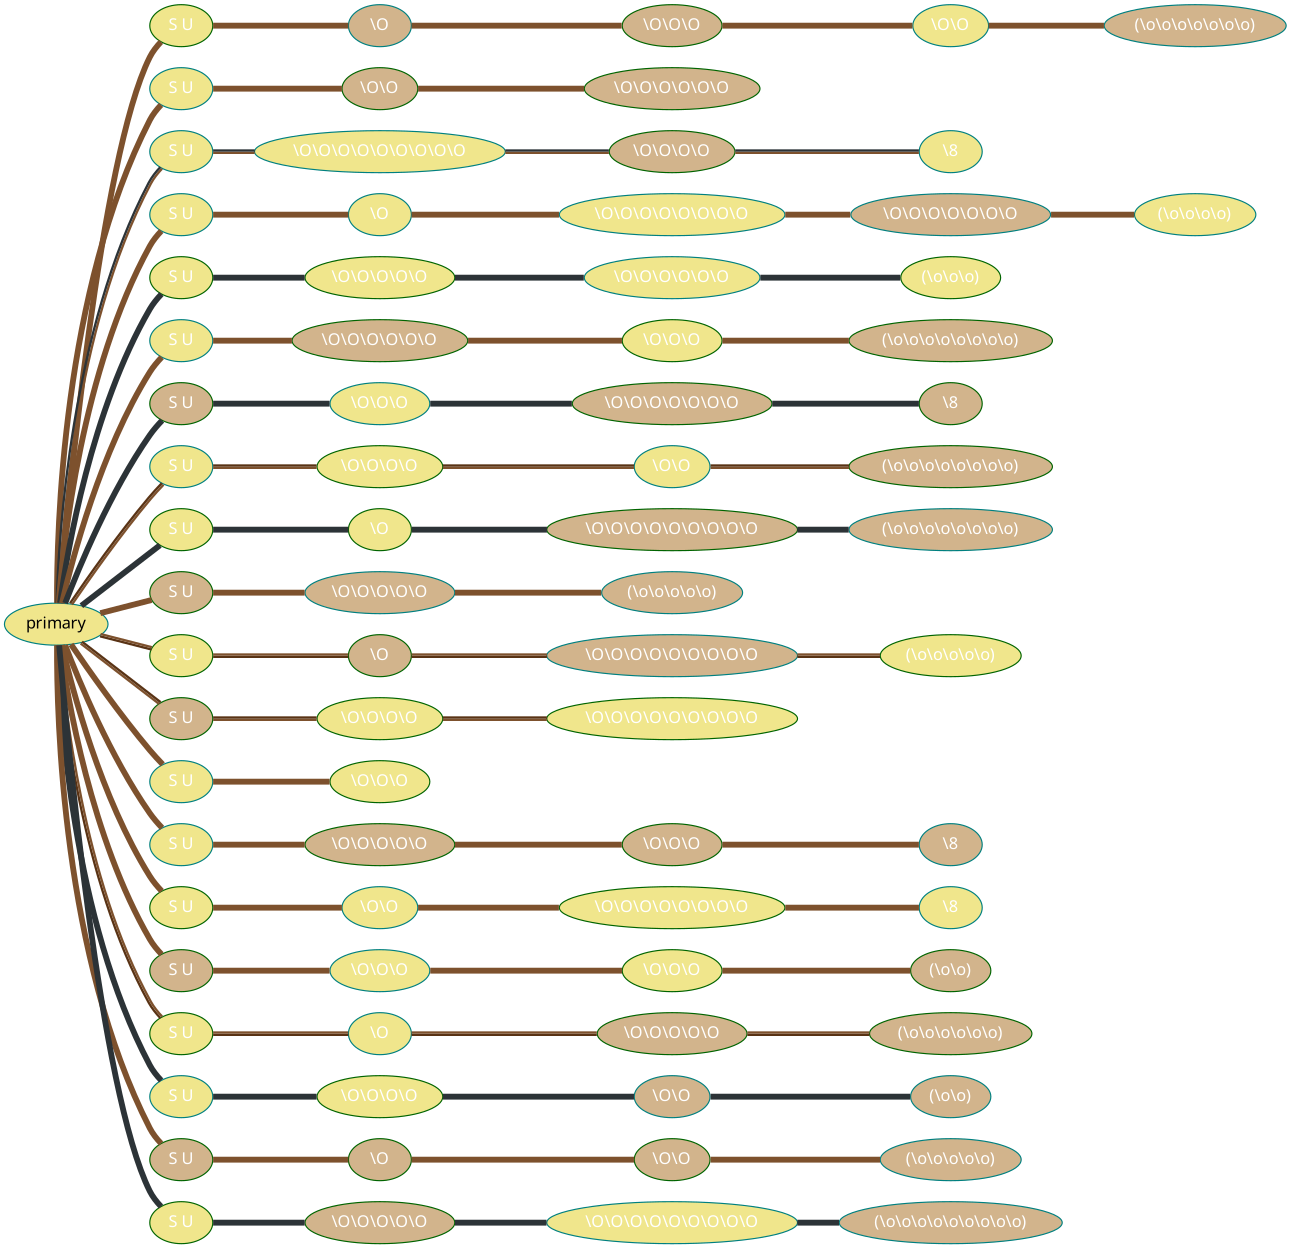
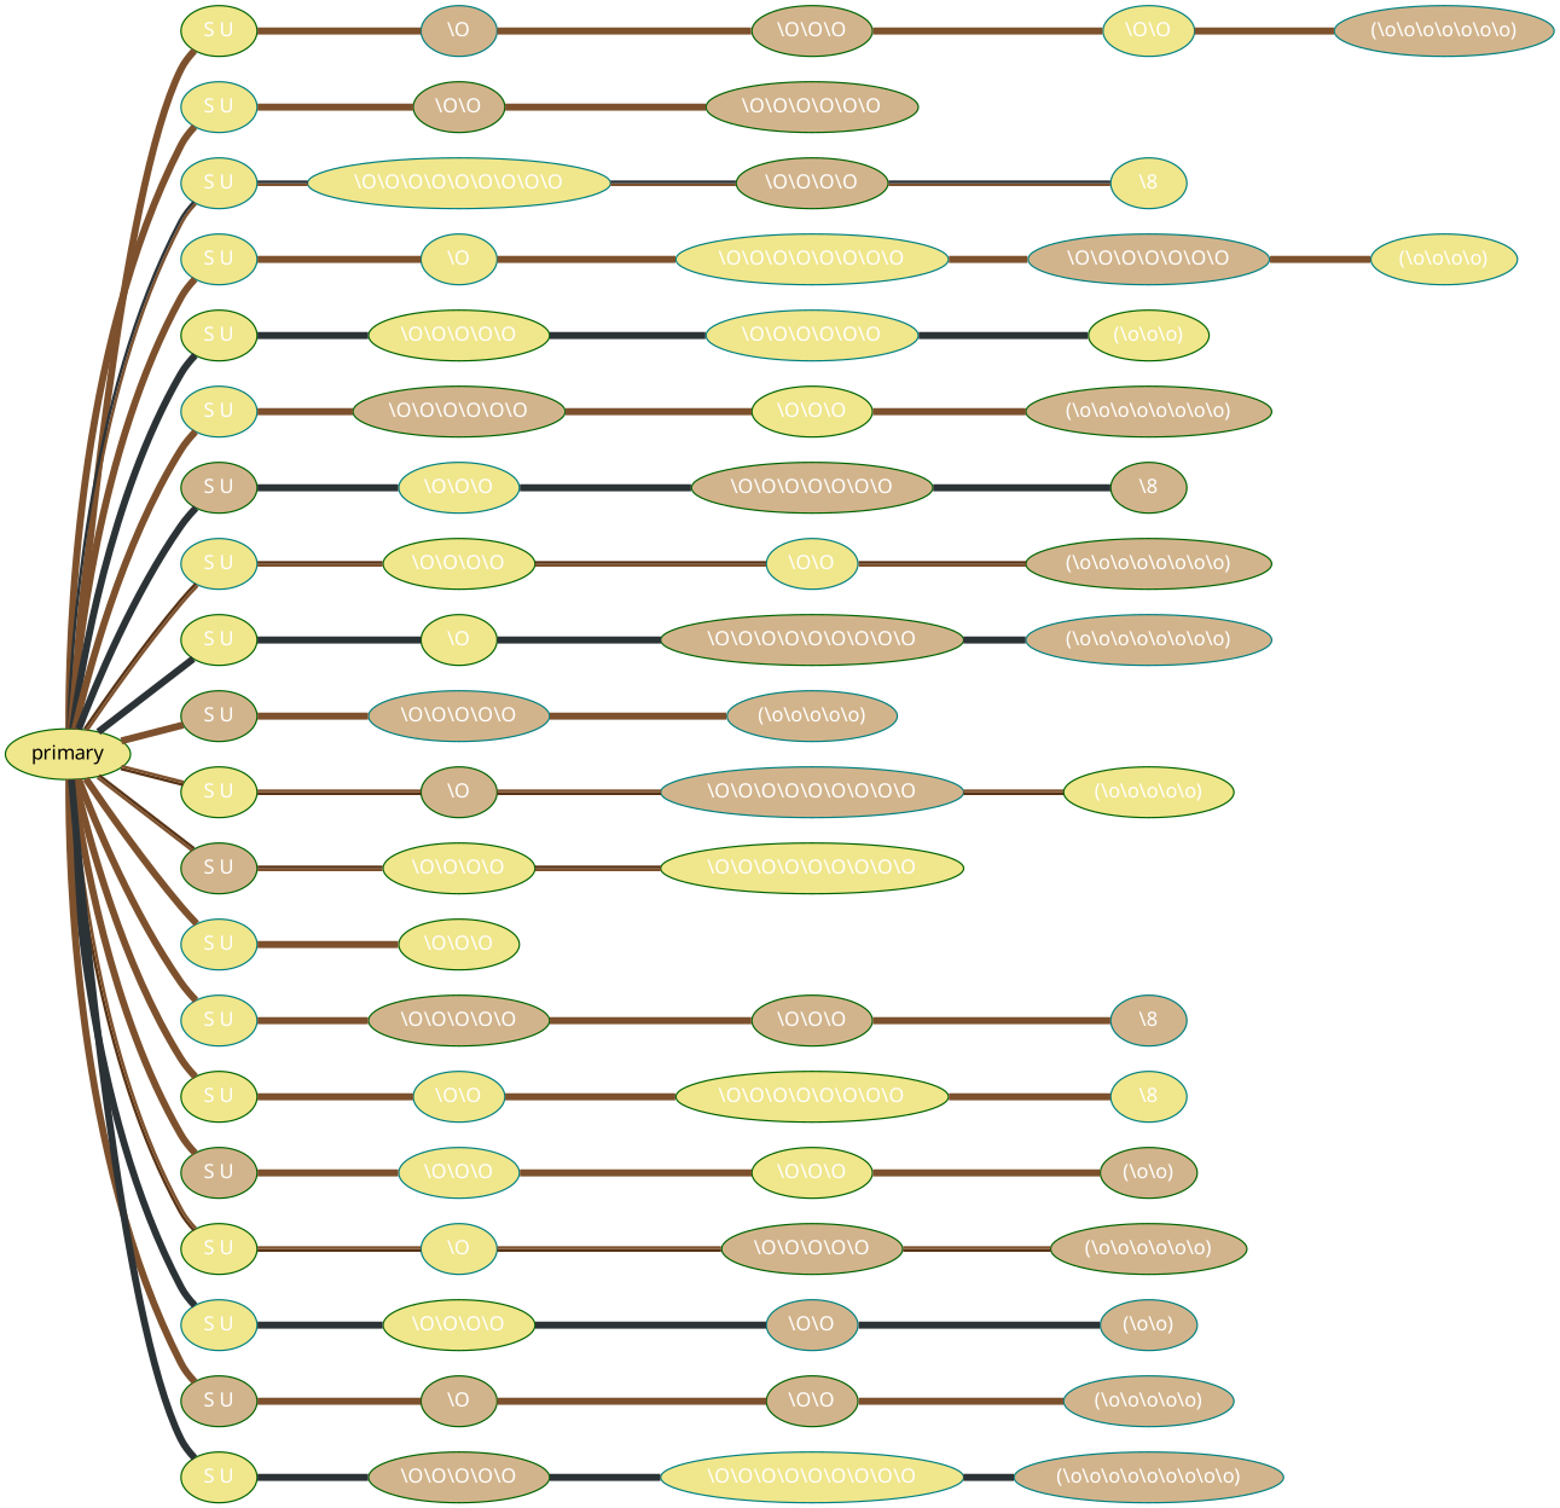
  graph {
    rankdir=LR
    fontname="Noto Sans"
    node [fillcolor=khaki fontcolor="#ffffff" qtype=knot_node style=filled color=darkgreen fontname="Noto Sans" knot_spin=Z knot_type=S]
    edge [color="#7D512D" penwidth=5 qtype=knot_link style=solid fontname="Noto Sans"]
    n1 [label="S U" pendant_attach=U pendant_colors="#7D512D" pendant_length=37.0 pendant_ply=S qtype=pendant_node knot_spin="" knot_type=""]
    n2 [fillcolor=tan knot_position=5.0 knot_value=1 label="\\O" color=teal]
-   primary [color=teal fontcolor="" qtype="" knot_spin="" knot_type=""]
+   primary [fontcolor="" qtype="" knot_spin="" knot_type=""]
    n4 [label="S U" pendant_attach=U pendant_colors="#7D512D" pendant_length=23.5 pendant_ply=S qtype=pendant_node color=teal knot_spin="" knot_type=""]
    n5 [label="S U" pendant_attach=U pendant_colors="#7D512D:#2C3337" pendant_length=39.0 pendant_ply=S qtype=pendant_node color=teal knot_spin="" knot_type=""]
    n6 [label="S U" pendant_attach=U pendant_colors="#7D512D" pendant_length=31.5 pendant_ply=S qtype=pendant_node color=teal knot_spin="" knot_type=""]
    n7 [label="S U" pendant_attach=U pendant_colors="#2C3337" pendant_length=38.0 pendant_ply=S qtype=pendant_node knot_spin="" knot_type=""]
    n8 [label="S U" pendant_attach=U pendant_colors="#7D512D" pendant_length=63.0 pendant_ply=S qtype=pendant_node color=teal knot_spin="" knot_type=""]
    n9 [fillcolor=tan label="S U" pendant_attach=U pendant_colors="#2C3337" pendant_length=35.0 pendant_ply=S qtype=pendant_node knot_spin="" knot_type=""]
    n10 [label="S U" pendant_attach=U pendant_colors="#7D512D:#593315" pendant_length=38.5 pendant_ply=S qtype=pendant_node color=teal knot_spin="" knot_type=""]
    n11 [label="S U" pendant_attach=U pendant_colors="#2C3337" pendant_length=39.5 pendant_ply=S qtype=pendant_node knot_spin="" knot_type=""]
    n12 [fillcolor=tan label="S U" pendant_attach=U pendant_colors="#7D512D" pendant_length=48.0 pendant_ply=S qtype=pendant_node knot_spin="" knot_type=""]
    n13 [label="S U" pendant_attach=U pendant_colors="#593315:#7D512D" pendant_length=39.5 pendant_ply=S qtype=pendant_node knot_spin="" knot_type=""]
    n14 [fillcolor=tan label="S U" pendant_attach=U pendant_colors="#7D512D:#593315" pendant_length=51.5 pendant_ply=S qtype=pendant_node knot_spin="" knot_type=""]
    n15 [label="S U" pendant_attach=U pendant_colors="#7D512D" pendant_length=17.5 pendant_ply=S qtype=pendant_node color=teal knot_spin="" knot_type=""]
    n16 [label="S U" pendant_attach=U pendant_colors="#7D512D" pendant_length=30.5 pendant_ply=S qtype=pendant_node color=teal knot_spin="" knot_type=""]
    n17 [label="S U" pendant_attach=U pendant_colors="#7D512D" pendant_length=39.5 pendant_ply=S qtype=pendant_node knot_spin="" knot_type=""]
    n18 [fillcolor=tan label="S U" pendant_attach=U pendant_colors="#7D512D" pendant_length=26.5 pendant_ply=S qtype=pendant_node knot_spin="" knot_type=""]
    n19 [label="S U" pendant_attach=U pendant_colors="#593315:#7D512D" pendant_length=28.5 pendant_ply=S qtype=pendant_node knot_spin="" knot_type=""]
    n20 [label="S U" pendant_attach=U pendant_colors="#2C3337" pendant_length=30.0 pendant_ply=S qtype=pendant_node color=teal knot_spin="" knot_type=""]
    n21 [fillcolor=tan label="S U" pendant_attach=U pendant_colors="#7D512D" pendant_length=41.5 pendant_ply=S qtype=pendant_node knot_spin="" knot_type=""]
    n22 [label="S U" pendant_attach=U pendant_colors="#2C3337" pendant_length=32.0 pendant_ply=S qtype=pendant_node knot_spin="" knot_type=""]
    n23 [fillcolor=tan knot_position=12.0 knot_value=3 label="\\O\\O\\O"]
    n24 [knot_position=18.5 knot_value=2 label="\\O\\O" color=teal]
    n25 [fillcolor=tan knot_position=24.5 knot_type=L knot_value=7 label="(\\o\\o\\o\\o\\o\\o\\o)" color=teal]
    n26 [fillcolor=tan knot_position=6.0 knot_value=2 label="\\O\\O"]
    n27 [fillcolor=tan knot_position=19.5 knot_value=6 label="\\O\\O\\O\\O\\O\\O"]
    n28 [knot_position=13.0 knot_value=9 label="\\O\\O\\O\\O\\O\\O\\O\\O\\O" color=teal]
    n29 [fillcolor=tan knot_position=19.0 knot_value=4 label="\\O\\O\\O\\O"]
    n30 [knot_position=25.5 knot_type=E knot_value=1 label="\\8" color=teal]
    n31 [knot_position=5.0 knot_value=1 label="\\O" color=teal]
    n32 [knot_position=13.0 knot_value=8 label="\\O\\O\\O\\O\\O\\O\\O\\O" color=teal]
    n33 [fillcolor=tan knot_position=21.5 knot_value=7 label="\\O\\O\\O\\O\\O\\O\\O" color=teal]
    n34 [knot_position=27.0 knot_type=L knot_value=4 label="(\\o\\o\\o\\o)" color=teal]
    n35 [knot_position=7.5 knot_value=5 label="\\O\\O\\O\\O\\O"]
    n36 [knot_position=15.0 knot_value=6 label="\\O\\O\\O\\O\\O\\O" color=teal]
    n37 [knot_position=26.0 knot_type=L knot_value=3 label="(\\o\\o\\o)"]
    n38 [fillcolor=tan knot_position=8.0 knot_value=6 label="\\O\\O\\O\\O\\O\\O"]
    n39 [knot_position=15.0 knot_value=3 label="\\O\\O\\O"]
    n40 [fillcolor=tan knot_position=25.5 knot_type=L knot_value=8 label="(\\o\\o\\o\\o\\o\\o\\o\\o)"]
    n41 [knot_position=7.5 knot_value=3 label="\\O\\O\\O" color=teal]
    n42 [fillcolor=tan knot_position=18.5 knot_value=7 label="\\O\\O\\O\\O\\O\\O\\O"]
    n43 [fillcolor=tan knot_position=27.0 knot_type=E knot_value=1 label="\\8"]
    n44 [knot_position=7.0 knot_value=4 label="\\O\\O\\O\\O"]
    n45 [knot_position=16.0 knot_value=2 label="\\O\\O" color=teal]
    n46 [fillcolor=tan knot_position=25.0 knot_type=L knot_value=8 label="(\\o\\o\\o\\o\\o\\o\\o\\o)"]
    n47 [knot_position=6.5 knot_value=1 label="\\O"]
    n48 [fillcolor=tan knot_position=15.0 knot_value=9 label="\\O\\O\\O\\O\\O\\O\\O\\O\\O"]
    n49 [fillcolor=tan knot_position=26.0 knot_type=L knot_value=8 label="(\\o\\o\\o\\o\\o\\o\\o\\o)" color=teal]
    n50 [fillcolor=tan knot_position=7.5 knot_value=5 label="\\O\\O\\O\\O\\O" color=teal]
    n51 [fillcolor=tan knot_position=27.5 knot_type=L knot_value=5 label="(\\o\\o\\o\\o\\o)" color=teal]
    n52 [fillcolor=tan knot_position=6.5 knot_value=1 label="\\O"]
    n53 [fillcolor=tan knot_position=16.5 knot_value=9 label="\\O\\O\\O\\O\\O\\O\\O\\O\\O" color=teal]
    n54 [knot_position=28.0 knot_type=L knot_value=5 label="(\\o\\o\\o\\o\\o)"]
    n55 [knot_position=7.0 knot_value=4 label="\\O\\O\\O\\O"]
    n56 [knot_position=15.5 knot_value=9 label="\\O\\O\\O\\O\\O\\O\\O\\O\\O"]
    n57 [knot_position=7.5 knot_value=3 label="\\O\\O\\O"]
    n58 [fillcolor=tan knot_position=7.5 knot_value=5 label="\\O\\O\\O\\O\\O"]
    n59 [fillcolor=tan knot_position=19.0 knot_value=3 label="\\O\\O\\O"]
    n60 [fillcolor=tan knot_position=27.5 knot_type=E knot_value=1 label="\\8" color=teal]
    n61 [knot_position=7.0 knot_value=2 label="\\O\\O" color=teal]
    n62 [knot_position=19.5 knot_value=8 label="\\O\\O\\O\\O\\O\\O\\O\\O"]
    n63 [knot_position=24.0 knot_type=E knot_value=1 label="\\8" color=teal]
    n64 [knot_position=8.0 knot_value=3 label="\\O\\O\\O" color=teal]
    n65 [knot_position=17.5 knot_value=3 label="\\O\\O\\O"]
    n66 [fillcolor=tan knot_position=23.5 knot_type=L knot_value=2 label="(\\o\\o)"]
    n67 [knot_position=7.0 knot_value=1 label="\\O" color=teal]
    n68 [fillcolor=tan knot_position=18.0 knot_value=5 label="\\O\\O\\O\\O\\O"]
    n69 [fillcolor=tan knot_position=24.5 knot_type=L knot_value=6 label="(\\o\\o\\o\\o\\o\\o)"]
    n70 [knot_position=7.5 knot_value=4 label="\\O\\O\\O\\O"]
    n71 [fillcolor=tan knot_position=18.0 knot_value=2 label="\\O\\O" color=teal]
    n72 [fillcolor=tan knot_position=26.5 knot_type=L knot_value=2 label="(\\o\\o)" color=teal]
    n73 [fillcolor=tan knot_position=7.0 knot_value=1 label="\\O"]
    n74 [fillcolor=tan knot_position=15.5 knot_value=2 label="\\O\\O"]
    n75 [fillcolor=tan knot_position=24.0 knot_type=L knot_value=5 label="(\\o\\o\\o\\o\\o)" color=teal]
    n76 [fillcolor=tan knot_position=7.0 knot_value=5 label="\\O\\O\\O\\O\\O"]
    n77 [knot_position=18.0 knot_value=9 label="\\O\\O\\O\\O\\O\\O\\O\\O\\O" color=teal]
    n78 [fillcolor=tan knot_position=23.0 knot_type=L knot_value=9 label="(\\o\\o\\o\\o\\o\\o\\o\\o\\o)" color=teal]
    n1 -- n2
    n2 -- n23
    primary -- n1 [qtype=pendant_link]
    primary -- n4 [qtype=pendant_link style=bold]
    primary -- n5 [color="#7D512D:#2C3337" penwidth=2 qtype=pendant_link style=bold]
    primary -- n6 [qtype=pendant_link]
    primary -- n7 [color="#2C3337" qtype=pendant_link]
    primary -- n8 [qtype=pendant_link]
    primary -- n9 [color="#2C3337" qtype=pendant_link style=bold]
    primary -- n10 [color="#7D512D:#593315" penwidth=2 qtype=pendant_link]
    primary -- n11 [color="#2C3337" qtype=pendant_link]
    primary -- n12 [qtype=pendant_link style=bold]
    primary -- n13 [color="#593315:#7D512D" penwidth=2 qtype=pendant_link style=bold]
    primary -- n14 [color="#7D512D:#593315" penwidth=2 qtype=pendant_link]
    primary -- n15 [qtype=pendant_link]
    primary -- n16 [qtype=pendant_link]
    primary -- n17 [qtype=pendant_link]
    primary -- n18 [qtype=pendant_link style=bold]
    primary -- n19 [color="#593315:#7D512D" penwidth=2 qtype=pendant_link style=bold]
    primary -- n20 [color="#2C3337" qtype=pendant_link style=bold]
    primary -- n21 [qtype=pendant_link style=bold]
    primary -- n22 [color="#2C3337" qtype=pendant_link]
    n4 -- n26 [style=bold]
    n5 -- n28 [color="#7D512D:#2C3337" penwidth=2 style=bold]
    n6 -- n31 [style=bold]
    n7 -- n35 [color="#2C3337" style=bold]
    n8 -- n38
    n9 -- n41 [color="#2C3337"]
    n10 -- n44 [color="#7D512D:#593315" penwidth=2]
    n11 -- n47 [color="#2C3337"]
    n12 -- n50
    n13 -- n52 [color="#593315:#7D512D" penwidth=2 style=bold]
    n14 -- n55 [color="#7D512D:#593315" penwidth=2]
    n15 -- n57 [style=bold]
    n16 -- n58
    n17 -- n61
    n18 -- n64
    n19 -- n67 [color="#593315:#7D512D" penwidth=2 style=bold]
    n20 -- n70 [color="#2C3337"]
    n21 -- n73 [style=bold]
    n22 -- n76 [color="#2C3337" style=bold]
    n23 -- n24
    n24 -- n25 [style=bold]
    n26 -- n27
    n28 -- n29 [color="#7D512D:#2C3337" penwidth=2 style=bold]
    n29 -- n30 [color="#7D512D:#2C3337" penwidth=2 style=bold]
    n31 -- n32
    n32 -- n33 [style=bold]
    n33 -- n34 [style=bold]
    n35 -- n36 [color="#2C3337"]
    n36 -- n37 [color="#2C3337"]
    n38 -- n39 [style=bold]
    n39 -- n40
    n41 -- n42 [color="#2C3337"]
    n42 -- n43 [color="#2C3337"]
    n44 -- n45 [color="#7D512D:#593315" penwidth=2]
    n45 -- n46 [color="#7D512D:#593315" penwidth=2]
    n47 -- n48 [color="#2C3337" style=bold]
    n48 -- n49 [color="#2C3337"]
    n50 -- n51 [style=bold]
    n52 -- n53 [color="#593315:#7D512D" penwidth=2 style=bold]
    n53 -- n54 [color="#593315:#7D512D" penwidth=2]
    n55 -- n56 [color="#7D512D:#593315" penwidth=2 style=bold]
    n58 -- n59
    n59 -- n60
    n61 -- n62 [style=bold]
    n62 -- n63 [style=bold]
    n64 -- n65 [style=bold]
    n65 -- n66
    n67 -- n68 [color="#593315:#7D512D" penwidth=2 style=bold]
    n68 -- n69 [color="#593315:#7D512D" penwidth=2]
    n70 -- n71 [color="#2C3337" style=bold]
    n71 -- n72 [color="#2C3337"]
    n73 -- n74
    n74 -- n75 [style=bold]
    n76 -- n77 [color="#2C3337"]
    n77 -- n78 [color="#2C3337"]
  }
